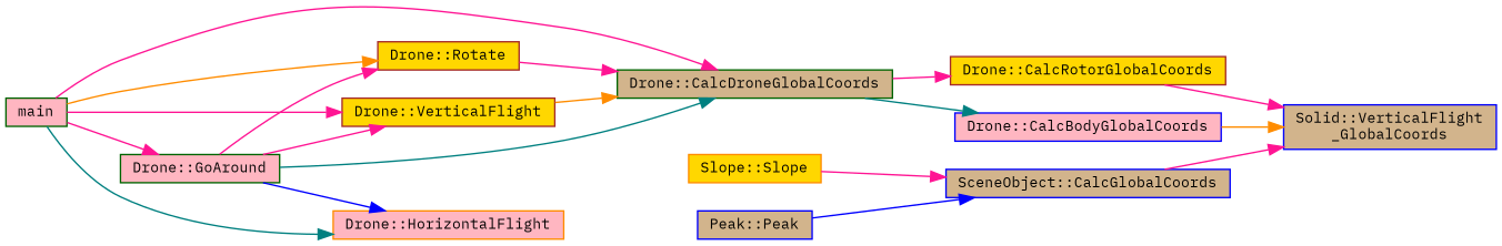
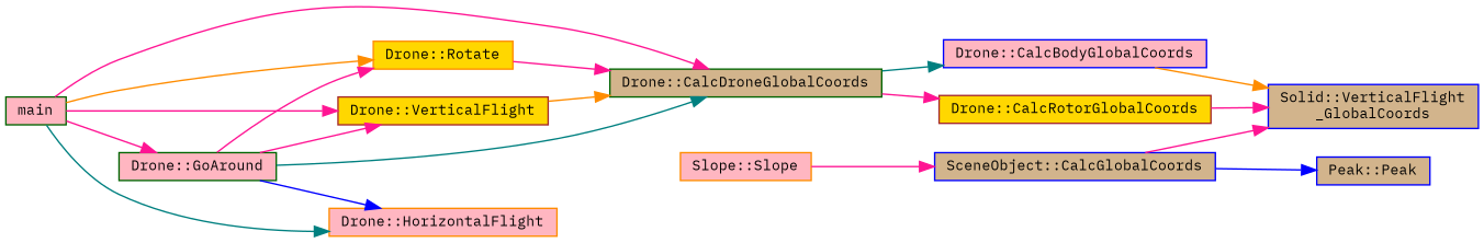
  digraph {
    fontname="IBM Plex Mono"
    rankdir=RL
    node [color=blue fillcolor=lightpink fontname="IBM Plex Mono" fontsize=10 shape=record style=filled]
    edge [color=deeppink dir=back fontname="IBM Plex Mono" fontsize=10 labelfontname=Helvetica labelfontsize=10 style=solid]
    n1 [fillcolor=tan fontcolor=black height=0.2 label="Solid::VerticalFlight\l_GlobalCoords" width=0.4]
    n2 [height=0.2 label="Drone::CalcBodyGlobalCoords" width=0.4]
    n3 [fillcolor=tan height=0.2 label="SceneObject::CalcGlobalCoords" width=0.4]
    n4 [color=brown fillcolor=gold height=0.2 label="Drone::CalcRotorGlobalCoords" width=0.4]
    n5 [color=darkgreen fillcolor=tan height=0.2 label="Drone::CalcDroneGlobalCoords" width=0.4]
    n6 [fillcolor=tan height=0.2 label="Peak::Peak" width=0.4]
-   n7 [color=darkorange fillcolor=gold height=0.2 label="Slope::Slope" width=0.4]
+   n7 [color=darkorange height=0.2 label="Slope::Slope" width=0.4]
    n8 [color=darkgreen height=0.2 label="Drone::GoAround" width=0.4]
    n9 [color=darkgreen height=0.2 label=main width=0.4]
-   n10 [color=brown fillcolor=gold height=0.2 label="Drone::Rotate" width=0.4]
+   n10 [color=darkorange fillcolor=gold height=0.2 label="Drone::Rotate" width=0.4]
    n11 [color=brown fillcolor=gold height=0.2 label="Drone::VerticalFlight" width=0.4]
    n12 [color=darkorange height=0.2 label="Drone::HorizontalFlight" width=0.4]
    n1 -> n2 [color=darkorange]
    n1 -> n3
    n1 -> n4
    n2 -> n5 [color=teal]
-   n3 -> n6 [color=blue]
+   n6 -> n3 [color=blue]
    n3 -> n7
    n4 -> n5
    n5 -> n8 [color=teal]
    n5 -> n9
    n5 -> n10
    n5 -> n11 [color=darkorange]
    n8 -> n9
    n10 -> n8
    n10 -> n9 [color=darkorange]
    n11 -> n8
    n11 -> n9
    n12 -> n8 [color=blue]
    n12 -> n9 [color=teal]
  }
